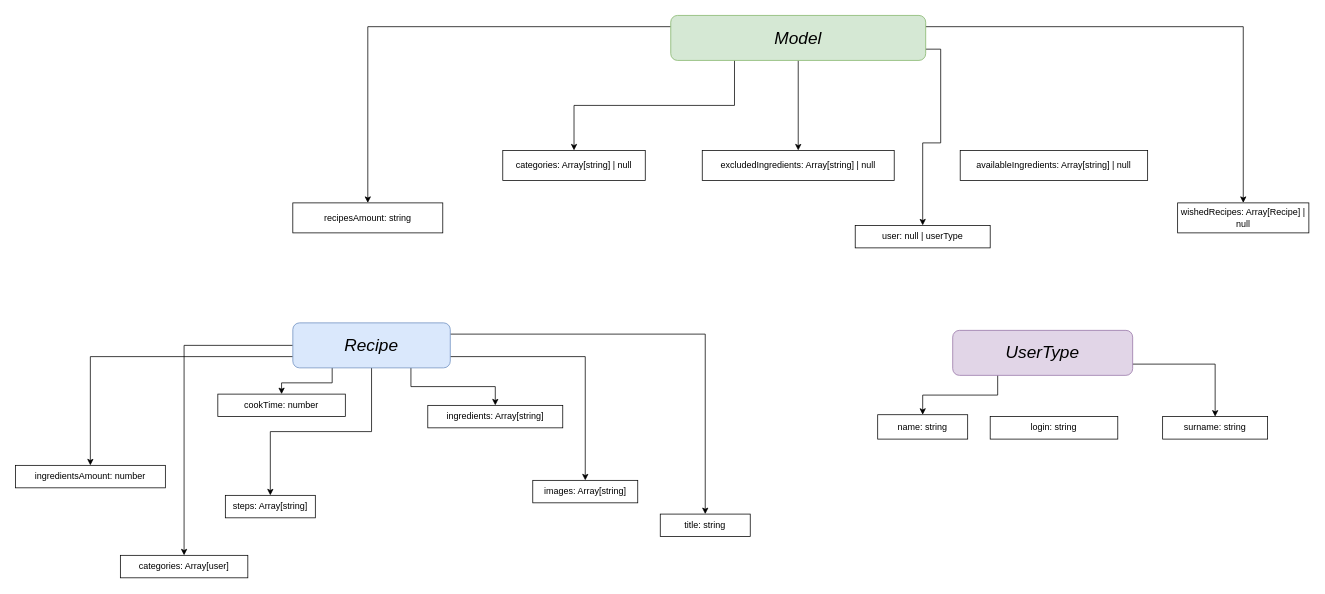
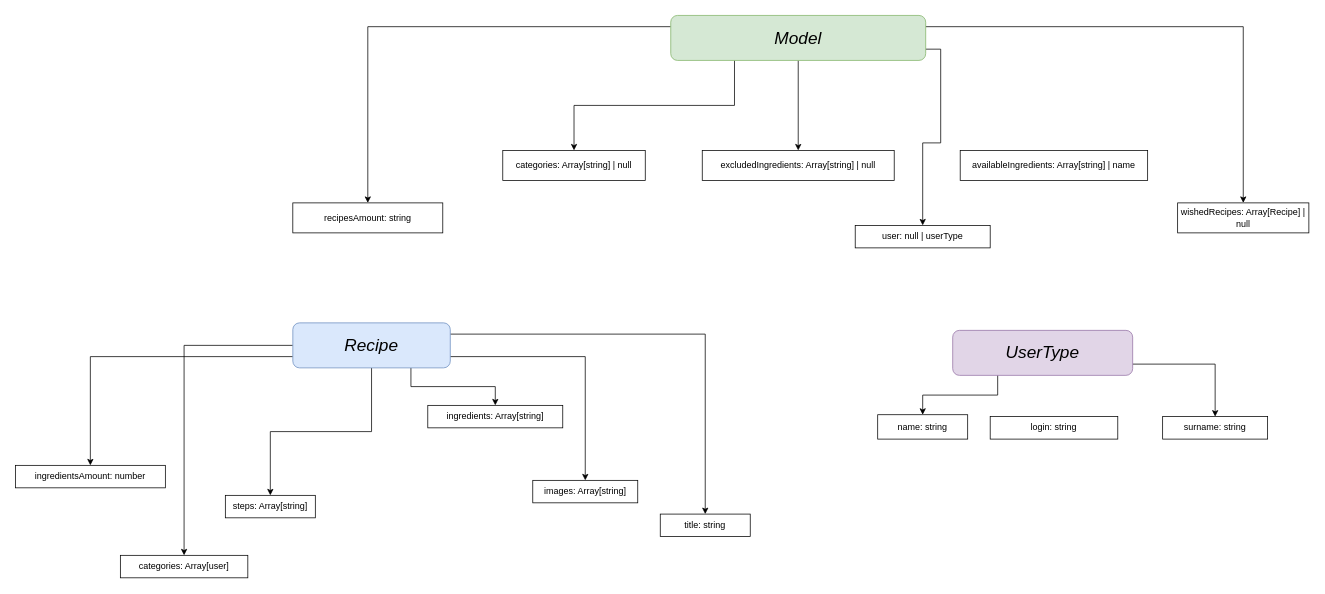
  <mxCell id="0" />
  <mxCell id="1" parent="0" />
  <mxCell id="2" style="edgeStyle=orthogonalEdgeStyle;rounded=0;orthogonalLoop=1;jettySize=auto;html=1;exitX=0.25;exitY=1;exitDx=0;exitDy=0;fontSize=23;" edge="1" parent="1" source="7" target="8"><mxGeometry relative="1" as="geometry"><mxPoint x="760" y="230" as="targetPoint" /></mxGeometry></mxCell>
  <mxCell id="3" style="edgeStyle=orthogonalEdgeStyle;rounded=0;orthogonalLoop=1;jettySize=auto;html=1;exitX=0.5;exitY=1;exitDx=0;exitDy=0;fontSize=23;" edge="1" parent="1" source="7" target="9"><mxGeometry relative="1" as="geometry"><mxPoint x="1064" y="180" as="targetPoint" /></mxGeometry></mxCell>
  <mxCell id="4" style="edgeStyle=orthogonalEdgeStyle;rounded=0;orthogonalLoop=1;jettySize=auto;html=1;exitX=0;exitY=0.25;exitDx=0;exitDy=0;fontSize=23;" edge="1" parent="1" source="7" target="11"><mxGeometry relative="1" as="geometry"><mxPoint x="450" y="300" as="targetPoint" /></mxGeometry></mxCell>
  <mxCell id="5" style="edgeStyle=orthogonalEdgeStyle;rounded=0;orthogonalLoop=1;jettySize=auto;html=1;exitX=1;exitY=0.25;exitDx=0;exitDy=0;fontSize=23;" edge="1" parent="1" source="7" target="12"><mxGeometry relative="1" as="geometry"><mxPoint x="1690" y="270" as="targetPoint" /></mxGeometry></mxCell>
  <mxCell id="6" style="edgeStyle=orthogonalEdgeStyle;rounded=0;orthogonalLoop=1;jettySize=auto;html=1;exitX=1;exitY=0.75;exitDx=0;exitDy=0;fontSize=23;" edge="1" parent="1" source="7" target="28"><mxGeometry relative="1" as="geometry"><mxPoint x="1210" y="310" as="targetPoint" /></mxGeometry></mxCell>
  <mxCell id="7" value="&lt;span style=&quot;font-weight: normal&quot;&gt;Model&lt;/span&gt;" style="rounded=1;whiteSpace=wrap;html=1;fillColor=#d5e8d4;strokeColor=#82b366;fontSize=23;fontStyle=3" vertex="1" parent="1"><mxGeometry x="894" y="20" width="340" height="60" as="geometry" /></mxCell>
  <mxCell id="8" value="categories: Array[string] | null" style="rounded=0;whiteSpace=wrap;html=1;" vertex="1" parent="1"><mxGeometry x="670" y="200" width="190" height="40" as="geometry" /></mxCell>
  <mxCell id="9" value="excludedIngredients: Array[string] | null" style="rounded=0;whiteSpace=wrap;html=1;" vertex="1" parent="1"><mxGeometry x="936" y="200" width="256" height="40" as="geometry" /></mxCell>
- <mxCell id="10" value="availableIngredients: Array[string] | null" style="rounded=0;whiteSpace=wrap;html=1;" vertex="1" parent="1"><mxGeometry x="1280" y="200" width="250" height="40" as="geometry" /></mxCell>
+ <mxCell id="10" value="availableIngredients: Array[string] | name" style="rounded=0;whiteSpace=wrap;html=1;" vertex="1" parent="1"><mxGeometry x="1280" y="200" width="250" height="40" as="geometry" /></mxCell>
  <mxCell id="11" value="recipesAmount: string" style="rounded=0;whiteSpace=wrap;html=1;" vertex="1" parent="1"><mxGeometry x="390" y="270" width="200" height="40" as="geometry" /></mxCell>
  <mxCell id="12" value="wishedRecipes: Array[Recipe] | null" style="rounded=0;whiteSpace=wrap;html=1;" vertex="1" parent="1"><mxGeometry x="1570" y="270" width="175" height="40" as="geometry" /></mxCell>
- <mxCell id="13" style="edgeStyle=orthogonalEdgeStyle;rounded=0;orthogonalLoop=1;jettySize=auto;html=1;exitX=0.25;exitY=1;exitDx=0;exitDy=0;fontSize=23;" edge="1" parent="1" source="20" target="21"><mxGeometry relative="1" as="geometry"><mxPoint x="380" y="570" as="targetPoint" /></mxGeometry></mxCell>
  <mxCell id="14" style="edgeStyle=orthogonalEdgeStyle;rounded=0;orthogonalLoop=1;jettySize=auto;html=1;exitX=0.5;exitY=1;exitDx=0;exitDy=0;fontSize=23;" edge="1" parent="1" source="20" target="22"><mxGeometry relative="1" as="geometry"><mxPoint x="360" y="690" as="targetPoint" /></mxGeometry></mxCell>
  <mxCell id="15" style="edgeStyle=orthogonalEdgeStyle;rounded=0;orthogonalLoop=1;jettySize=auto;html=1;exitX=0.75;exitY=1;exitDx=0;exitDy=0;fontSize=23;" edge="1" parent="1" source="20" target="23"><mxGeometry relative="1" as="geometry"><mxPoint x="640" y="550" as="targetPoint" /></mxGeometry></mxCell>
  <mxCell id="16" style="edgeStyle=orthogonalEdgeStyle;rounded=0;orthogonalLoop=1;jettySize=auto;html=1;exitX=1;exitY=0.75;exitDx=0;exitDy=0;fontSize=23;" edge="1" parent="1" source="20" target="24"><mxGeometry relative="1" as="geometry"><mxPoint x="790" y="670" as="targetPoint" /></mxGeometry></mxCell>
  <mxCell id="17" style="edgeStyle=orthogonalEdgeStyle;rounded=0;orthogonalLoop=1;jettySize=auto;html=1;exitX=1;exitY=0.25;exitDx=0;exitDy=0;fontSize=23;" edge="1" parent="1" source="20" target="25"><mxGeometry relative="1" as="geometry"><mxPoint x="870" y="760" as="targetPoint" /></mxGeometry></mxCell>
  <mxCell id="18" style="edgeStyle=orthogonalEdgeStyle;rounded=0;orthogonalLoop=1;jettySize=auto;html=1;exitX=0;exitY=0.5;exitDx=0;exitDy=0;fontSize=23;" edge="1" parent="1" source="20" target="26"><mxGeometry relative="1" as="geometry"><mxPoint x="220" y="770" as="targetPoint" /></mxGeometry></mxCell>
  <mxCell id="19" style="edgeStyle=orthogonalEdgeStyle;rounded=0;orthogonalLoop=1;jettySize=auto;html=1;exitX=0;exitY=0.75;exitDx=0;exitDy=0;fontSize=23;" edge="1" parent="1" source="20" target="27"><mxGeometry relative="1" as="geometry"><mxPoint x="130" y="850" as="targetPoint" /></mxGeometry></mxCell>
  <mxCell id="20" value="Recipe" style="rounded=1;whiteSpace=wrap;html=1;fontSize=23;fillColor=#dae8fc;strokeColor=#6c8ebf;fontStyle=2" vertex="1" parent="1"><mxGeometry x="390" y="430" width="210" height="60" as="geometry" /></mxCell>
- <mxCell id="21" value="cookTime: number" style="rounded=0;whiteSpace=wrap;html=1;" vertex="1" parent="1"><mxGeometry x="290" y="525" width="170" height="30" as="geometry" /></mxCell>
  <mxCell id="22" value="steps: Array[string]" style="rounded=0;whiteSpace=wrap;html=1;" vertex="1" parent="1"><mxGeometry x="300" y="660" width="120" height="30" as="geometry" /></mxCell>
  <mxCell id="23" value="ingredients: Array[string]" style="rounded=0;whiteSpace=wrap;html=1;" vertex="1" parent="1"><mxGeometry x="570" y="540" width="180" height="30" as="geometry" /></mxCell>
  <mxCell id="24" value="images: Array[string]" style="rounded=0;whiteSpace=wrap;html=1;" vertex="1" parent="1"><mxGeometry x="710" y="640" width="140" height="30" as="geometry" /></mxCell>
  <mxCell id="25" value="title: string" style="rounded=0;whiteSpace=wrap;html=1;" vertex="1" parent="1"><mxGeometry x="880" y="685" width="120" height="30" as="geometry" /></mxCell>
  <mxCell id="26" value="categories: Array[user]" style="rounded=0;whiteSpace=wrap;html=1;" vertex="1" parent="1"><mxGeometry x="160" y="740" width="170" height="30" as="geometry" /></mxCell>
  <mxCell id="27" value="ingredientsAmount: number" style="rounded=0;whiteSpace=wrap;html=1;" vertex="1" parent="1"><mxGeometry x="20" y="620" width="200" height="30" as="geometry" /></mxCell>
  <mxCell id="28" value="user: null | userType" style="rounded=0;whiteSpace=wrap;html=1;" vertex="1" parent="1"><mxGeometry x="1140" y="300" width="180" height="30" as="geometry" /></mxCell>
  <mxCell id="29" style="edgeStyle=orthogonalEdgeStyle;rounded=0;orthogonalLoop=1;jettySize=auto;html=1;exitX=0.25;exitY=1;exitDx=0;exitDy=0;fontSize=23;" edge="1" parent="1" source="31" target="33"><mxGeometry relative="1" as="geometry"><mxPoint x="1250" y="560" as="targetPoint" /></mxGeometry></mxCell>
  <mxCell id="30" style="edgeStyle=orthogonalEdgeStyle;rounded=0;orthogonalLoop=1;jettySize=auto;html=1;exitX=1;exitY=0.75;exitDx=0;exitDy=0;fontSize=23;" edge="1" parent="1" source="31" target="34"><mxGeometry relative="1" as="geometry"><mxPoint x="1590" y="560" as="targetPoint" /></mxGeometry></mxCell>
  <mxCell id="31" value="UserType" style="rounded=1;whiteSpace=wrap;html=1;fontSize=23;fillColor=#e1d5e7;strokeColor=#9673a6;fontStyle=2" vertex="1" parent="1"><mxGeometry x="1270" y="440" width="240" height="60" as="geometry" /></mxCell>
  <mxCell id="32" value="login: string" style="rounded=0;whiteSpace=wrap;html=1;" vertex="1" parent="1"><mxGeometry x="1320" y="555" width="170.17" height="30" as="geometry" /></mxCell>
  <mxCell id="33" value="name: string" style="rounded=0;whiteSpace=wrap;html=1;" vertex="1" parent="1"><mxGeometry x="1170" y="552.5" width="120" height="32.5" as="geometry" /></mxCell>
  <mxCell id="34" value="surname: string" style="rounded=0;whiteSpace=wrap;html=1;" vertex="1" parent="1"><mxGeometry x="1550" y="555" width="140" height="30" as="geometry" /></mxCell>
